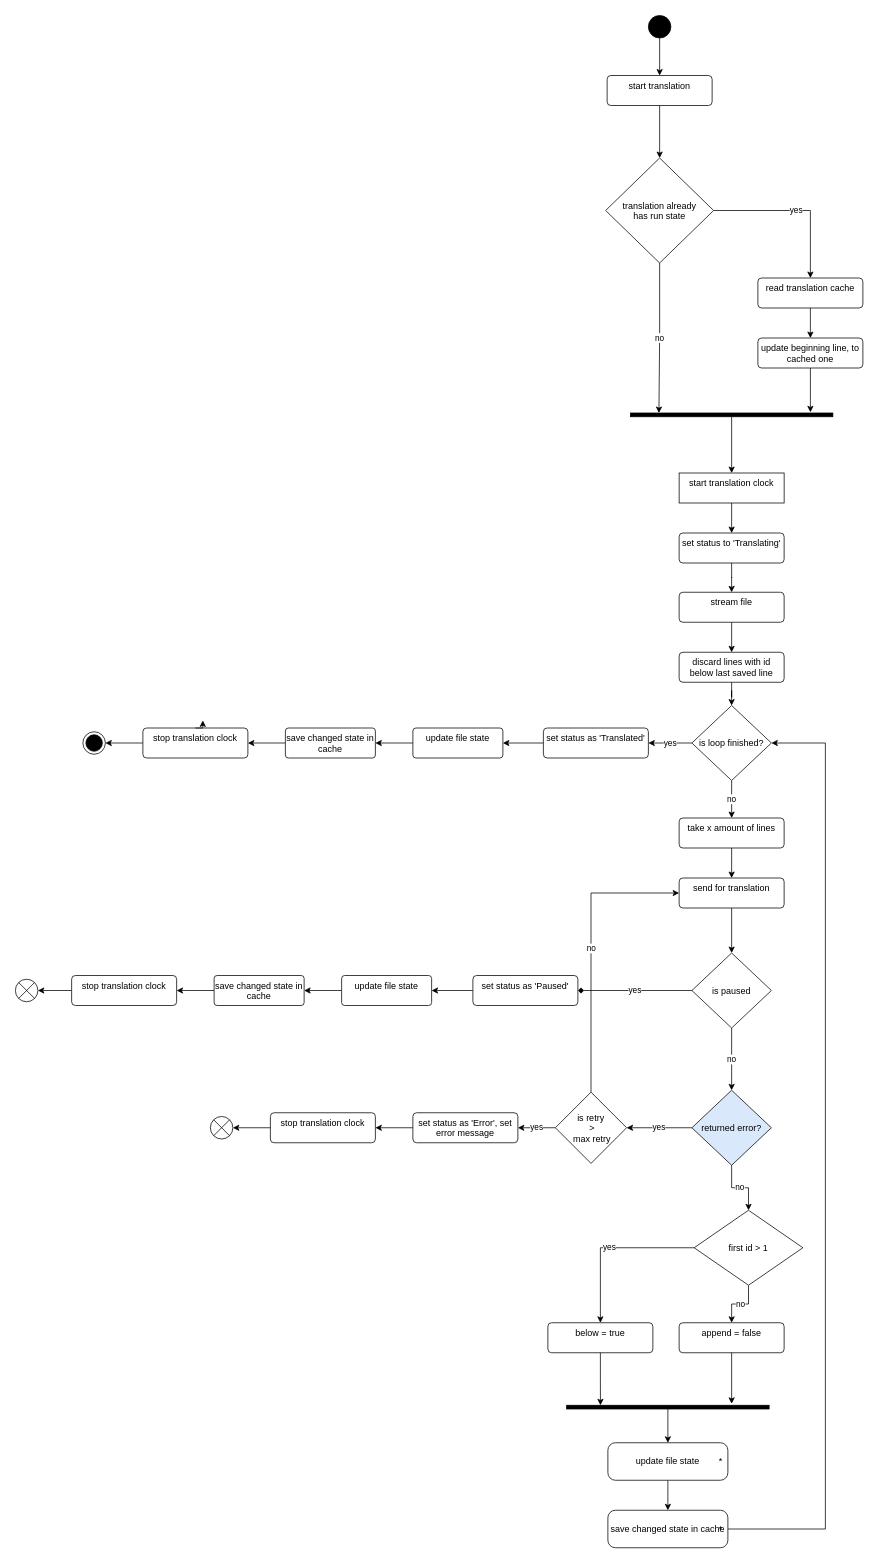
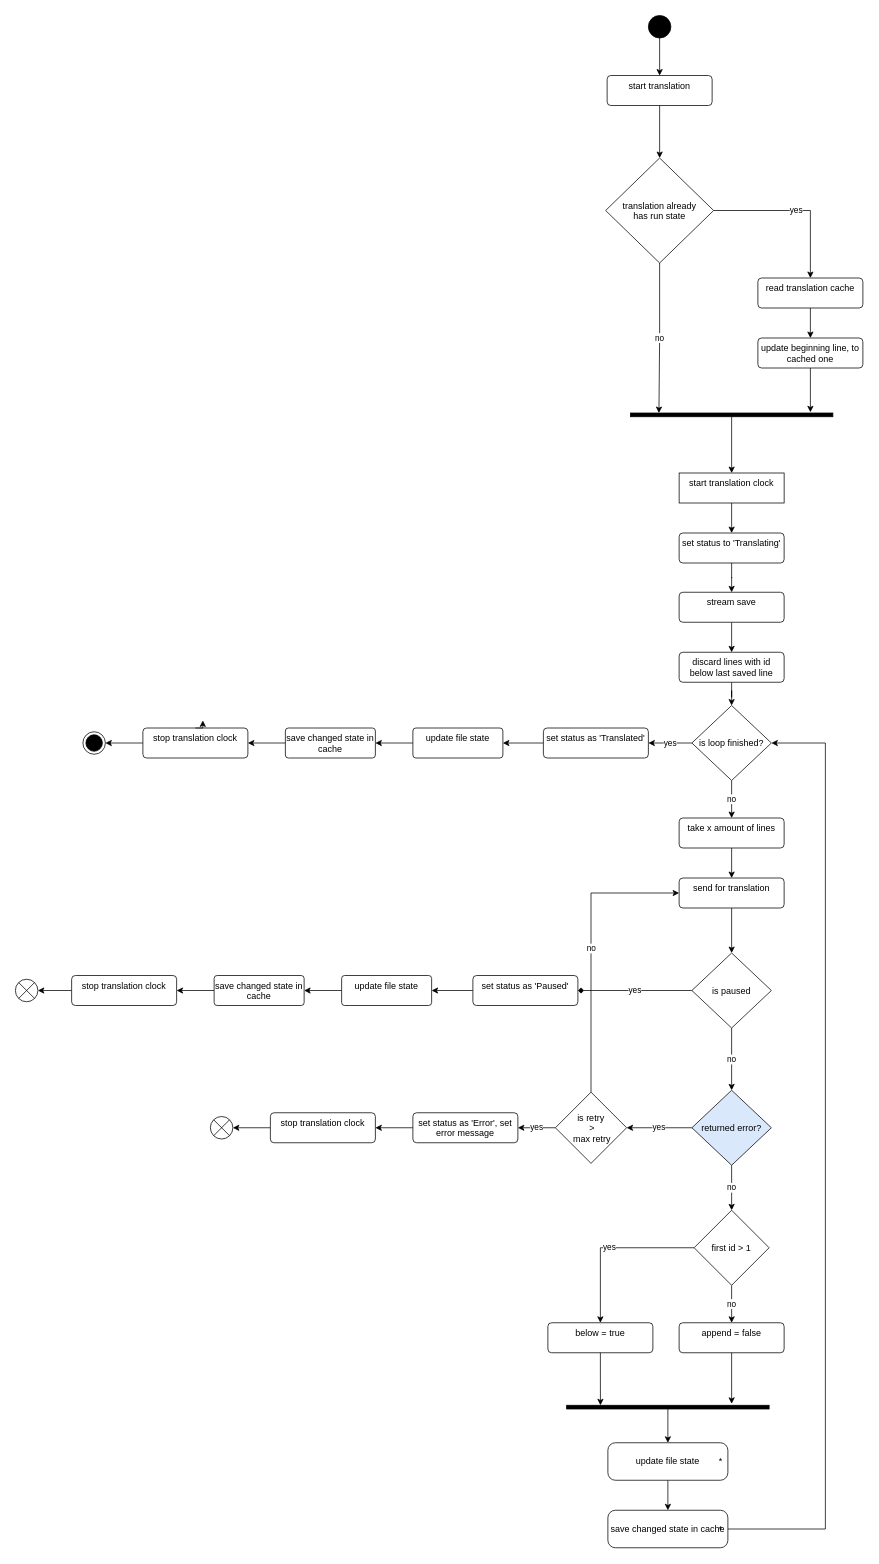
  <mxCell id="0" />
  <mxCell id="1" parent="0" />
  <mxCell id="2" style="edgeStyle=orthogonalEdgeStyle;rounded=0;orthogonalLoop=1;jettySize=auto;html=1;entryX=0.5;entryY=0;entryDx=0;entryDy=0;" parent="1" source="3" target="5" edge="1"><mxGeometry relative="1" as="geometry" /></mxCell>
  <mxCell id="3" value="" style="ellipse;fillColor=strokeColor;html=1;" parent="1" vertex="1"><mxGeometry x="864" y="20" width="30" height="30" as="geometry" /></mxCell>
  <mxCell id="4" style="edgeStyle=orthogonalEdgeStyle;rounded=0;orthogonalLoop=1;jettySize=auto;html=1;entryX=0.5;entryY=0;entryDx=0;entryDy=0;" parent="1" source="5" target="8" edge="1"><mxGeometry relative="1" as="geometry" /></mxCell>
  <mxCell id="5" value="start translation" style="html=1;align=center;verticalAlign=top;rounded=1;absoluteArcSize=1;arcSize=10;dashed=0;whiteSpace=wrap;" parent="1" vertex="1"><mxGeometry x="809" y="100" width="140" height="40" as="geometry" /></mxCell>
  <mxCell id="6" value="yes" style="edgeStyle=orthogonalEdgeStyle;rounded=0;orthogonalLoop=1;jettySize=auto;html=1;entryX=0.5;entryY=0;entryDx=0;entryDy=0;" parent="1" source="8" target="10" edge="1"><mxGeometry relative="1" as="geometry"><mxPoint x="1080" y="440" as="targetPoint" /></mxGeometry></mxCell>
  <mxCell id="7" value="no" style="edgeStyle=orthogonalEdgeStyle;rounded=0;orthogonalLoop=1;jettySize=auto;html=1;entryX=0;entryY=0.859;entryDx=0;entryDy=0;entryPerimeter=0;" parent="1" source="8" target="14" edge="1"><mxGeometry relative="1" as="geometry"><mxPoint x="879" y="760" as="targetPoint" /></mxGeometry></mxCell>
  <mxCell id="8" value="translation already &#10;has run state" style="rhombus;" parent="1" vertex="1"><mxGeometry x="807" y="210" width="144" height="140" as="geometry" /></mxCell>
  <mxCell id="9" style="edgeStyle=orthogonalEdgeStyle;rounded=0;orthogonalLoop=1;jettySize=auto;html=1;entryX=0.5;entryY=0;entryDx=0;entryDy=0;" parent="1" source="10" target="12" edge="1"><mxGeometry relative="1" as="geometry"><mxPoint x="1080" y="500" as="targetPoint" /></mxGeometry></mxCell>
  <mxCell id="10" value="read translation cache" style="html=1;align=center;verticalAlign=top;rounded=1;absoluteArcSize=1;arcSize=10;dashed=0;whiteSpace=wrap;" parent="1" vertex="1"><mxGeometry x="1010" y="370" width="140" height="40" as="geometry" /></mxCell>
  <mxCell id="11" style="edgeStyle=orthogonalEdgeStyle;rounded=0;orthogonalLoop=1;jettySize=auto;html=1;entryX=-0.2;entryY=0.111;entryDx=0;entryDy=0;entryPerimeter=0;" parent="1" source="12" target="14" edge="1"><mxGeometry relative="1" as="geometry"><mxPoint x="1080" y="580" as="targetPoint" /></mxGeometry></mxCell>
  <mxCell id="12" value="update beginning line, to cached one" style="html=1;align=center;verticalAlign=top;rounded=1;absoluteArcSize=1;arcSize=10;dashed=0;whiteSpace=wrap;" parent="1" vertex="1"><mxGeometry x="1010" y="450" width="140" height="40" as="geometry" /></mxCell>
  <mxCell id="13" style="edgeStyle=orthogonalEdgeStyle;rounded=0;orthogonalLoop=1;jettySize=auto;html=1;entryX=0.5;entryY=0;entryDx=0;entryDy=0;" edge="1" parent="1" source="14" target="70"><mxGeometry relative="1" as="geometry" /></mxCell>
  <mxCell id="14" value="" style="html=1;points=[];perimeter=orthogonalPerimeter;fillColor=strokeColor;direction=south;" parent="1" vertex="1"><mxGeometry x="840" y="550" width="270" height="5" as="geometry" /></mxCell>
  <mxCell id="15" style="edgeStyle=orthogonalEdgeStyle;rounded=0;orthogonalLoop=1;jettySize=auto;html=1;entryX=0.5;entryY=0;entryDx=0;entryDy=0;" parent="1" source="16" target="18" edge="1"><mxGeometry relative="1" as="geometry"><mxPoint x="975" y="1199" as="targetPoint" /></mxGeometry></mxCell>
- <mxCell id="16" value="stream file" style="html=1;align=center;verticalAlign=top;rounded=1;absoluteArcSize=1;arcSize=10;dashed=0;whiteSpace=wrap;" parent="1" vertex="1"><mxGeometry x="905" y="789" width="140" height="40" as="geometry" /></mxCell>
+ <mxCell id="16" value="stream save" style="html=1;align=center;verticalAlign=top;rounded=1;absoluteArcSize=1;arcSize=10;dashed=0;whiteSpace=wrap;" parent="1" vertex="1"><mxGeometry x="905" y="789" width="140" height="40" as="geometry" /></mxCell>
  <mxCell id="17" style="edgeStyle=orthogonalEdgeStyle;rounded=0;orthogonalLoop=1;jettySize=auto;html=1;entryX=0.5;entryY=0;entryDx=0;entryDy=0;" parent="1" source="18" target="51" edge="1"><mxGeometry relative="1" as="geometry" /></mxCell>
  <mxCell id="18" value="discard lines with id below last saved line" style="html=1;align=center;verticalAlign=top;rounded=1;absoluteArcSize=1;arcSize=10;dashed=0;whiteSpace=wrap;" parent="1" vertex="1"><mxGeometry x="905" y="869" width="140" height="40" as="geometry" /></mxCell>
  <mxCell id="19" style="edgeStyle=orthogonalEdgeStyle;rounded=0;orthogonalLoop=1;jettySize=auto;html=1;entryX=0.5;entryY=0;entryDx=0;entryDy=0;" parent="1" source="20" target="61" edge="1"><mxGeometry relative="1" as="geometry" /></mxCell>
  <mxCell id="20" value="send for translation" style="html=1;align=center;verticalAlign=top;rounded=1;absoluteArcSize=1;arcSize=10;dashed=0;whiteSpace=wrap;" parent="1" vertex="1"><mxGeometry x="905" y="1170" width="140" height="40" as="geometry" /></mxCell>
  <mxCell id="21" value="yes" style="edgeStyle=orthogonalEdgeStyle;rounded=0;orthogonalLoop=1;jettySize=auto;html=1;" parent="1" source="23" target="26" edge="1"><mxGeometry relative="1" as="geometry"><mxPoint x="800" y="1503" as="targetPoint" /></mxGeometry></mxCell>
  <mxCell id="22" value="no" style="edgeStyle=orthogonalEdgeStyle;rounded=0;orthogonalLoop=1;jettySize=auto;html=1;entryX=0.5;entryY=0;entryDx=0;entryDy=0;" parent="1" source="23" target="32" edge="1"><mxGeometry relative="1" as="geometry"><mxPoint x="975" y="1647" as="targetPoint" /></mxGeometry></mxCell>
  <mxCell id="23" value="returned error?" style="rhombus;fillColor=#dae8fc;" parent="1" vertex="1"><mxGeometry x="922" y="1453" width="106" height="100" as="geometry" /></mxCell>
  <mxCell id="24" value="yes" style="edgeStyle=orthogonalEdgeStyle;rounded=0;orthogonalLoop=1;jettySize=auto;html=1;entryX=1;entryY=0.5;entryDx=0;entryDy=0;" parent="1" source="26" target="28" edge="1"><mxGeometry relative="1" as="geometry"><mxPoint x="640" y="1503" as="targetPoint" /></mxGeometry></mxCell>
  <mxCell id="25" value="no" style="edgeStyle=orthogonalEdgeStyle;rounded=0;orthogonalLoop=1;jettySize=auto;html=1;entryX=0;entryY=0.5;entryDx=0;entryDy=0;" parent="1" source="26" target="20" edge="1"><mxGeometry relative="1" as="geometry"><Array as="points"><mxPoint x="788" y="1190" /></Array></mxGeometry></mxCell>
  <mxCell id="26" value="is retry&#10; &gt;&#10; max retry" style="rhombus;" parent="1" vertex="1"><mxGeometry x="740" y="1455.5" width="95" height="95" as="geometry" /></mxCell>
  <mxCell id="27" value="" style="edgeStyle=orthogonalEdgeStyle;rounded=0;orthogonalLoop=1;jettySize=auto;html=1;" edge="1" parent="1" source="28" target="77"><mxGeometry relative="1" as="geometry" /></mxCell>
  <mxCell id="28" value="set status as 'Error', set error message" style="html=1;align=center;verticalAlign=top;rounded=1;absoluteArcSize=1;arcSize=10;dashed=0;whiteSpace=wrap;" parent="1" vertex="1"><mxGeometry x="550" y="1483" width="140" height="40" as="geometry" /></mxCell>
  <mxCell id="29" value="" style="shape=sumEllipse;perimeter=ellipsePerimeter;html=1;backgroundOutline=1;" parent="1" vertex="1"><mxGeometry x="280" y="1488" width="30" height="30" as="geometry" /></mxCell>
  <mxCell id="30" value="no" style="edgeStyle=orthogonalEdgeStyle;rounded=0;orthogonalLoop=1;jettySize=auto;html=1;entryX=0.5;entryY=0;entryDx=0;entryDy=0;" parent="1" source="32" target="33" edge="1"><mxGeometry relative="1" as="geometry"><mxPoint x="975" y="1799" as="targetPoint" /></mxGeometry></mxCell>
  <mxCell id="31" value="yes" style="edgeStyle=orthogonalEdgeStyle;rounded=0;orthogonalLoop=1;jettySize=auto;html=1;entryX=0.5;entryY=0;entryDx=0;entryDy=0;" parent="1" source="32" target="34" edge="1"><mxGeometry relative="1" as="geometry"><mxPoint x="800" y="1799" as="targetPoint" /></mxGeometry></mxCell>
- <mxCell id="32" value="first id &gt; 1" style="rhombus;" parent="1" vertex="1"><mxGeometry x="925" y="1613" width="145" height="100" as="geometry" /></mxCell>
+ <mxCell id="32" value="first id &gt; 1" style="rhombus;" parent="1" vertex="1"><mxGeometry x="925" y="1613" width="100" height="100" as="geometry" /></mxCell>
  <mxCell id="33" value="append = false" style="html=1;align=center;verticalAlign=top;rounded=1;absoluteArcSize=1;arcSize=10;dashed=0;whiteSpace=wrap;" parent="1" vertex="1"><mxGeometry x="905" y="1763" width="140" height="40" as="geometry" /></mxCell>
  <mxCell id="34" value="below = true" style="html=1;align=center;verticalAlign=top;rounded=1;absoluteArcSize=1;arcSize=10;dashed=0;whiteSpace=wrap;" parent="1" vertex="1"><mxGeometry x="730" y="1763" width="140" height="40" as="geometry" /></mxCell>
  <mxCell id="35" style="edgeStyle=orthogonalEdgeStyle;rounded=0;orthogonalLoop=1;jettySize=auto;html=1;" parent="1" source="36" target="40" edge="1"><mxGeometry relative="1" as="geometry"><mxPoint x="890" y="1943" as="targetPoint" /></mxGeometry></mxCell>
  <mxCell id="36" value="" style="html=1;points=[];perimeter=orthogonalPerimeter;fillColor=strokeColor;direction=south;" parent="1" vertex="1"><mxGeometry x="755" y="1873" width="270" height="5" as="geometry" /></mxCell>
  <mxCell id="37" style="edgeStyle=orthogonalEdgeStyle;rounded=0;orthogonalLoop=1;jettySize=auto;html=1;entryX=-0.4;entryY=0.185;entryDx=0;entryDy=0;entryPerimeter=0;" parent="1" source="33" target="36" edge="1"><mxGeometry relative="1" as="geometry" /></mxCell>
  <mxCell id="38" style="edgeStyle=orthogonalEdgeStyle;rounded=0;orthogonalLoop=1;jettySize=auto;html=1;entryX=0;entryY=0.833;entryDx=0;entryDy=0;entryPerimeter=0;" parent="1" source="34" target="36" edge="1"><mxGeometry relative="1" as="geometry" /></mxCell>
  <mxCell id="39" style="edgeStyle=orthogonalEdgeStyle;rounded=0;orthogonalLoop=1;jettySize=auto;html=1;" parent="1" source="40" target="43" edge="1"><mxGeometry relative="1" as="geometry"><mxPoint x="890" y="2013" as="targetPoint" /></mxGeometry></mxCell>
  <mxCell id="40" value="update file state" style="html=1;dashed=0;rounded=1;absoluteArcSize=1;arcSize=20;verticalAlign=middle;align=center;whiteSpace=wrap;" parent="1" vertex="1"><mxGeometry x="810" y="1923" width="160" height="50" as="geometry" /></mxCell>
  <mxCell id="41" value="*" style="text;resizeWidth=0;resizeHeight=0;points=[];part=1;verticalAlign=middle;align=center;html=1;" parent="40" vertex="1"><mxGeometry x="1" y="0.5" width="20" height="20" relative="1" as="geometry"><mxPoint x="-20" y="-10" as="offset" /></mxGeometry></mxCell>
  <mxCell id="42" style="edgeStyle=orthogonalEdgeStyle;rounded=0;orthogonalLoop=1;jettySize=auto;html=1;entryX=1;entryY=0.5;entryDx=0;entryDy=0;" parent="1" source="43" target="51" edge="1"><mxGeometry relative="1" as="geometry"><Array as="points"><mxPoint x="1100" y="2038" /><mxPoint x="1100" y="990" /></Array></mxGeometry></mxCell>
  <mxCell id="43" value="save changed state in cache" style="html=1;dashed=0;rounded=1;absoluteArcSize=1;arcSize=20;verticalAlign=middle;align=center;whiteSpace=wrap;" parent="1" vertex="1"><mxGeometry x="810" y="2013" width="160" height="50" as="geometry" /></mxCell>
  <mxCell id="44" value="*" style="text;resizeWidth=0;resizeHeight=0;points=[];part=1;verticalAlign=middle;align=center;html=1;" parent="43" vertex="1"><mxGeometry x="1" y="0.5" width="20" height="20" relative="1" as="geometry"><mxPoint x="-20" y="-10" as="offset" /></mxGeometry></mxCell>
  <mxCell id="45" style="edgeStyle=orthogonalEdgeStyle;rounded=0;orthogonalLoop=1;jettySize=auto;html=1;entryX=0.5;entryY=0;entryDx=0;entryDy=0;" parent="1" source="46" target="16" edge="1"><mxGeometry relative="1" as="geometry" /></mxCell>
  <mxCell id="46" value="set status to 'Translating'" style="html=1;align=center;verticalAlign=top;rounded=1;absoluteArcSize=1;arcSize=10;dashed=0;whiteSpace=wrap;" parent="1" vertex="1"><mxGeometry x="905" y="710" width="140" height="40" as="geometry" /></mxCell>
  <mxCell id="47" style="edgeStyle=orthogonalEdgeStyle;rounded=0;orthogonalLoop=1;jettySize=auto;html=1;" parent="1" source="48" target="20" edge="1"><mxGeometry relative="1" as="geometry" /></mxCell>
  <mxCell id="48" value="take x amount of lines" style="html=1;align=center;verticalAlign=top;rounded=1;absoluteArcSize=1;arcSize=10;dashed=0;whiteSpace=wrap;" parent="1" vertex="1"><mxGeometry x="905" y="1090" width="140" height="40" as="geometry" /></mxCell>
  <mxCell id="49" value="no" style="edgeStyle=orthogonalEdgeStyle;rounded=0;orthogonalLoop=1;jettySize=auto;html=1;entryX=0.5;entryY=0;entryDx=0;entryDy=0;" parent="1" source="51" target="48" edge="1"><mxGeometry relative="1" as="geometry" /></mxCell>
  <mxCell id="50" value="yes" style="edgeStyle=orthogonalEdgeStyle;rounded=0;orthogonalLoop=1;jettySize=auto;html=1;entryX=1;entryY=0.5;entryDx=0;entryDy=0;" parent="1" source="51" target="53" edge="1"><mxGeometry relative="1" as="geometry"><mxPoint x="865" y="990" as="targetPoint" /></mxGeometry></mxCell>
  <mxCell id="51" value="is loop finished?" style="rhombus;" parent="1" vertex="1"><mxGeometry x="922" y="940" width="106" height="100" as="geometry" /></mxCell>
  <mxCell id="52" value="" style="edgeStyle=orthogonalEdgeStyle;rounded=0;orthogonalLoop=1;jettySize=auto;html=1;" parent="1" source="53" target="55" edge="1"><mxGeometry relative="1" as="geometry" /></mxCell>
  <mxCell id="53" value="set status as 'Translated'" style="html=1;align=center;verticalAlign=top;rounded=1;absoluteArcSize=1;arcSize=10;dashed=0;whiteSpace=wrap;" parent="1" vertex="1"><mxGeometry x="724" y="970" width="140" height="40" as="geometry" /></mxCell>
  <mxCell id="54" value="" style="edgeStyle=orthogonalEdgeStyle;rounded=0;orthogonalLoop=1;jettySize=auto;html=1;" parent="1" source="55" target="57" edge="1"><mxGeometry relative="1" as="geometry" /></mxCell>
  <mxCell id="55" value="update file state" style="rounded=1;whiteSpace=wrap;html=1;verticalAlign=top;arcSize=10;dashed=0;" parent="1" vertex="1"><mxGeometry x="550" y="970" width="120" height="40" as="geometry" /></mxCell>
  <mxCell id="56" style="edgeStyle=orthogonalEdgeStyle;rounded=0;orthogonalLoop=1;jettySize=auto;html=1;entryX=1;entryY=0.5;entryDx=0;entryDy=0;" edge="1" parent="1" source="57" target="72"><mxGeometry relative="1" as="geometry"><mxPoint x="340" y="990" as="targetPoint" /></mxGeometry></mxCell>
  <mxCell id="57" value="save changed state in cache" style="rounded=1;whiteSpace=wrap;html=1;verticalAlign=top;arcSize=10;dashed=0;" parent="1" vertex="1"><mxGeometry x="380" y="970" width="120" height="40" as="geometry" /></mxCell>
  <mxCell id="58" value="" style="ellipse;html=1;shape=endState;fillColor=strokeColor;" parent="1" vertex="1"><mxGeometry x="110" y="975" width="30" height="30" as="geometry" /></mxCell>
  <mxCell id="59" value="no" style="edgeStyle=orthogonalEdgeStyle;rounded=0;orthogonalLoop=1;jettySize=auto;html=1;entryX=0.5;entryY=0;entryDx=0;entryDy=0;" parent="1" source="61" target="23" edge="1"><mxGeometry relative="1" as="geometry" /></mxCell>
  <mxCell id="60" value="yes" style="edgeStyle=orthogonalEdgeStyle;rounded=0;orthogonalLoop=1;jettySize=auto;html=1;entryX=1;entryY=0.5;entryDx=0;entryDy=0;endArrow=diamond;" parent="1" source="61" target="63" edge="1"><mxGeometry relative="1" as="geometry"><mxPoint x="745" y="1320" as="targetPoint" /></mxGeometry></mxCell>
  <mxCell id="61" value="is paused" style="rhombus;" parent="1" vertex="1"><mxGeometry x="922" y="1270" width="106" height="100" as="geometry" /></mxCell>
  <mxCell id="62" value="" style="edgeStyle=orthogonalEdgeStyle;rounded=0;orthogonalLoop=1;jettySize=auto;html=1;" parent="1" source="63" target="65" edge="1"><mxGeometry relative="1" as="geometry" /></mxCell>
  <mxCell id="63" value="set status as 'Paused'" style="html=1;align=center;verticalAlign=top;rounded=1;absoluteArcSize=1;arcSize=10;dashed=0;whiteSpace=wrap;" parent="1" vertex="1"><mxGeometry x="630" y="1300" width="140" height="40" as="geometry" /></mxCell>
  <mxCell id="64" value="" style="edgeStyle=orthogonalEdgeStyle;rounded=0;orthogonalLoop=1;jettySize=auto;html=1;" parent="1" source="65" target="67" edge="1"><mxGeometry relative="1" as="geometry" /></mxCell>
  <mxCell id="65" value="update file state" style="rounded=1;whiteSpace=wrap;html=1;verticalAlign=top;arcSize=10;dashed=0;" parent="1" vertex="1"><mxGeometry x="455" y="1300" width="120" height="40" as="geometry" /></mxCell>
  <mxCell id="66" style="edgeStyle=orthogonalEdgeStyle;rounded=0;orthogonalLoop=1;jettySize=auto;html=1;entryX=1;entryY=0.5;entryDx=0;entryDy=0;" edge="1" parent="1" source="67" target="75"><mxGeometry relative="1" as="geometry" /></mxCell>
  <mxCell id="67" value="save changed state in cache" style="rounded=1;whiteSpace=wrap;html=1;verticalAlign=top;arcSize=10;dashed=0;" parent="1" vertex="1"><mxGeometry x="285" y="1300" width="120" height="40" as="geometry" /></mxCell>
  <mxCell id="68" value="" style="shape=sumEllipse;perimeter=ellipsePerimeter;html=1;backgroundOutline=1;" parent="1" vertex="1"><mxGeometry x="20" y="1305" width="30" height="30" as="geometry" /></mxCell>
  <mxCell id="69" style="edgeStyle=orthogonalEdgeStyle;rounded=0;orthogonalLoop=1;jettySize=auto;html=1;entryX=0.5;entryY=0;entryDx=0;entryDy=0;" edge="1" parent="1" source="70" target="46"><mxGeometry relative="1" as="geometry" /></mxCell>
  <mxCell id="70" value="start translation clock" style="html=1;align=center;verticalAlign=top;absoluteArcSize=1;arcSize=10;dashed=0;whiteSpace=wrap;rounded=0;" vertex="1" parent="1"><mxGeometry x="905" y="630" width="140" height="40" as="geometry" /></mxCell>
  <mxCell id="71" style="edgeStyle=orthogonalEdgeStyle;rounded=0;orthogonalLoop=1;jettySize=auto;html=1;entryX=1;entryY=0.5;entryDx=0;entryDy=0;" edge="1" parent="1" source="72" target="58"><mxGeometry relative="1" as="geometry" /></mxCell>
  <mxCell id="72" value="stop translation clock" style="html=1;align=center;verticalAlign=top;rounded=1;absoluteArcSize=1;arcSize=10;dashed=0;whiteSpace=wrap;" vertex="1" parent="1"><mxGeometry x="190" y="970" width="140" height="40" as="geometry" /></mxCell>
  <mxCell id="73" style="edgeStyle=orthogonalEdgeStyle;rounded=0;orthogonalLoop=1;jettySize=auto;html=1;exitX=0.5;exitY=0;exitDx=0;exitDy=0;entryX=0.571;entryY=-0.25;entryDx=0;entryDy=0;entryPerimeter=0;" edge="1" parent="1" source="72" target="72"><mxGeometry relative="1" as="geometry" /></mxCell>
  <mxCell id="74" style="edgeStyle=orthogonalEdgeStyle;rounded=0;orthogonalLoop=1;jettySize=auto;html=1;entryX=1;entryY=0.5;entryDx=0;entryDy=0;" edge="1" parent="1" source="75" target="68"><mxGeometry relative="1" as="geometry" /></mxCell>
  <mxCell id="75" value="stop translation clock" style="html=1;align=center;verticalAlign=top;rounded=1;absoluteArcSize=1;arcSize=10;dashed=0;whiteSpace=wrap;" vertex="1" parent="1"><mxGeometry x="95" y="1300" width="140" height="40" as="geometry" /></mxCell>
  <mxCell id="76" style="edgeStyle=orthogonalEdgeStyle;rounded=0;orthogonalLoop=1;jettySize=auto;html=1;entryX=1;entryY=0.5;entryDx=0;entryDy=0;" edge="1" parent="1" source="77" target="29"><mxGeometry relative="1" as="geometry" /></mxCell>
  <mxCell id="77" value="stop translation clock" style="html=1;align=center;verticalAlign=top;rounded=1;absoluteArcSize=1;arcSize=10;dashed=0;whiteSpace=wrap;" vertex="1" parent="1"><mxGeometry x="360" y="1483" width="140" height="40" as="geometry" /></mxCell>
